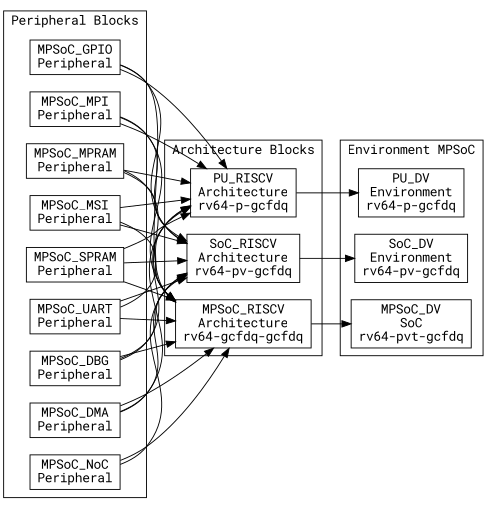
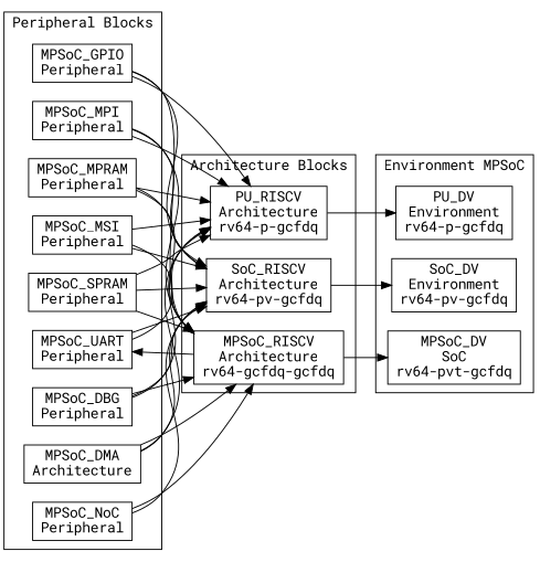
  digraph {
    fontname="Roboto Mono"
    rankdir=LR
    node [fontname="Roboto Mono" shape=record]
    edge [fontname="Roboto Mono"]
    n1 [label="MPSoC_DBG\nPeripheral"]
-   n2 [label="MPSoC_DMA\nPeripheral"]
+   n2 [label="MPSoC_DMA\nArchitecture"]
    n3 [label="MPSoC_GPIO\nPeripheral"]
    n4 [label="MPSoC_MPI\nPeripheral"]
    n5 [label="MPSoC_MPRAM\nPeripheral"]
    n6 [label="MPSoC_MSI\nPeripheral"]
    n7 [label="MPSoC_NoC\nPeripheral"]
    n8 [label="MPSoC_SPRAM\nPeripheral"]
    n9 [label="MPSoC_UART\nPeripheral"]
    n10 [label="MPSoC_RISCV\nArchitecture\nrv64-gcfdq-gcfdq"]
    n11 [label="SoC_RISCV\nArchitecture\nrv64-pv-gcfdq"]
    n12 [label="PU_RISCV\nArchitecture\nrv64-p-gcfdq"]
    n13 [label="MPSoC_DV\nSoC\nrv64-pvt-gcfdq"]
    n14 [label="SoC_DV\nEnvironment\nrv64-pv-gcfdq"]
    n15 [label="PU_DV\nEnvironment\nrv64-p-gcfdq"]
    subgraph cluster_1 {
      label="Peripheral Blocks"
      n1
      n2
      n3
      n4
      n5
      n6
      n7
      n8
      n9
    }
    subgraph cluster_2 {
      label="Architecture Blocks"
      n10
      n11
      n12
    }
    subgraph cluster_3 {
      label="Environment MPSoC"
      n13
      n14
      n15
    }
    n1 -> n10
    n1 -> n11
    n1 -> n12
    n2 -> n10
    n2 -> n11
    n2 -> n12
    n3 -> n10
    n3 -> n11
    n3 -> n12
    n4 -> n10
    n4 -> n11
    n4 -> n12
    n5 -> n10
    n5 -> n11
    n5 -> n12
    n6 -> n10
    n6 -> n11
    n6 -> n12
    n7 -> n10
    n7 -> n11
    n8 -> n10
    n8 -> n11
    n8 -> n12
-   n9 -> n10
+   n10 -> n9
    n9 -> n11
    n9 -> n12
    n10 -> n13
    n11 -> n14
    n12 -> n15
  }
